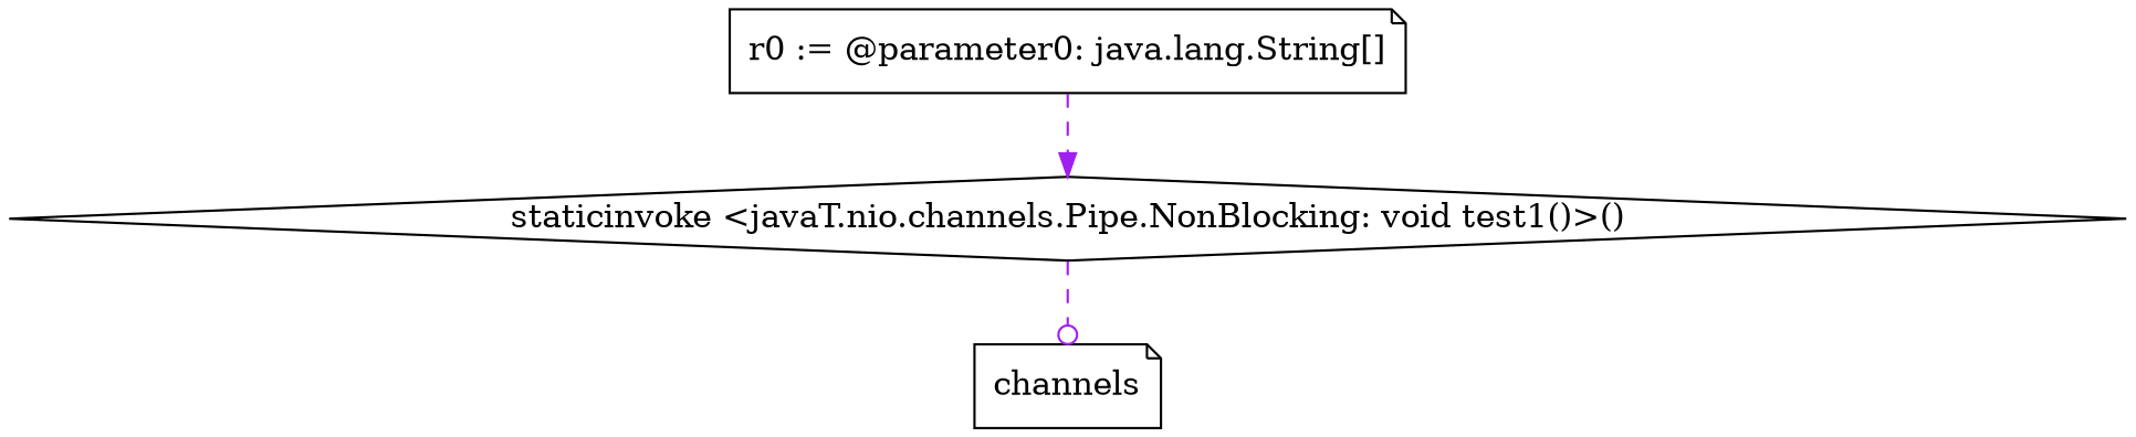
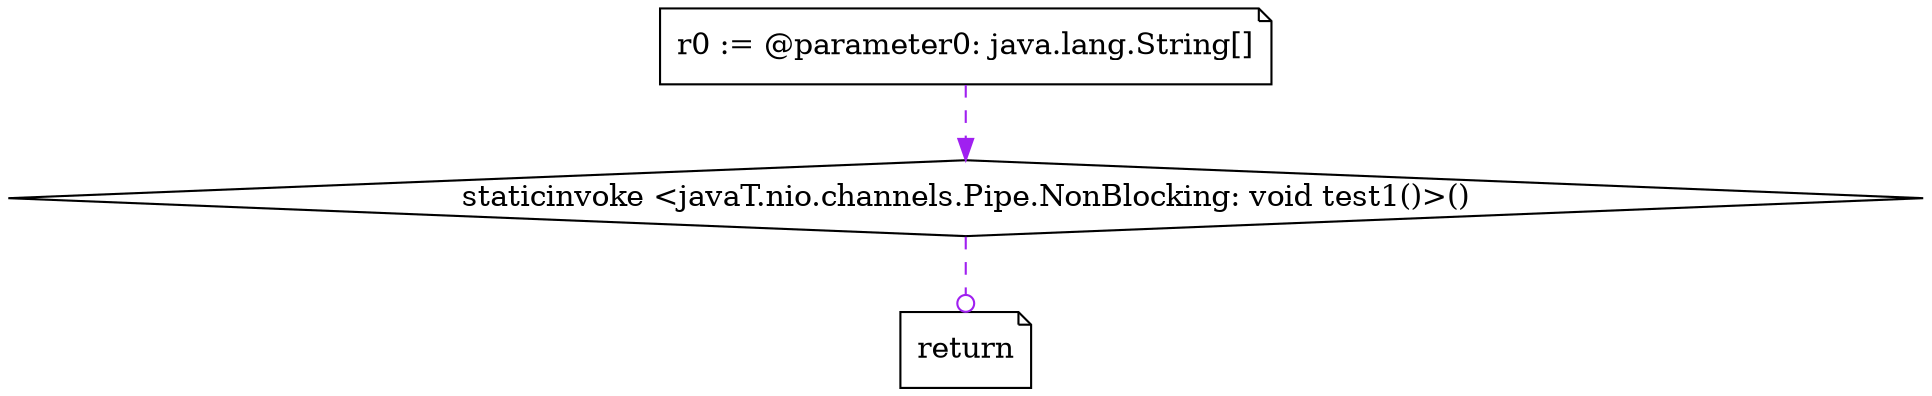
  digraph {
    node [shape=note]
    edge [color=purple style=dashed]
    "r0 := @parameter0: java.lang.String[]"
    "staticinvoke <javaT.nio.channels.Pipe.NonBlocking: void test1()>()" [shape=diamond]
-   return [label=channels]
+   return
    "r0 := @parameter0: java.lang.String[]" -> "staticinvoke <javaT.nio.channels.Pipe.NonBlocking: void test1()>()" [arrowhead=normal]
    "staticinvoke <javaT.nio.channels.Pipe.NonBlocking: void test1()>()" -> return [arrowhead=odot]
  }
